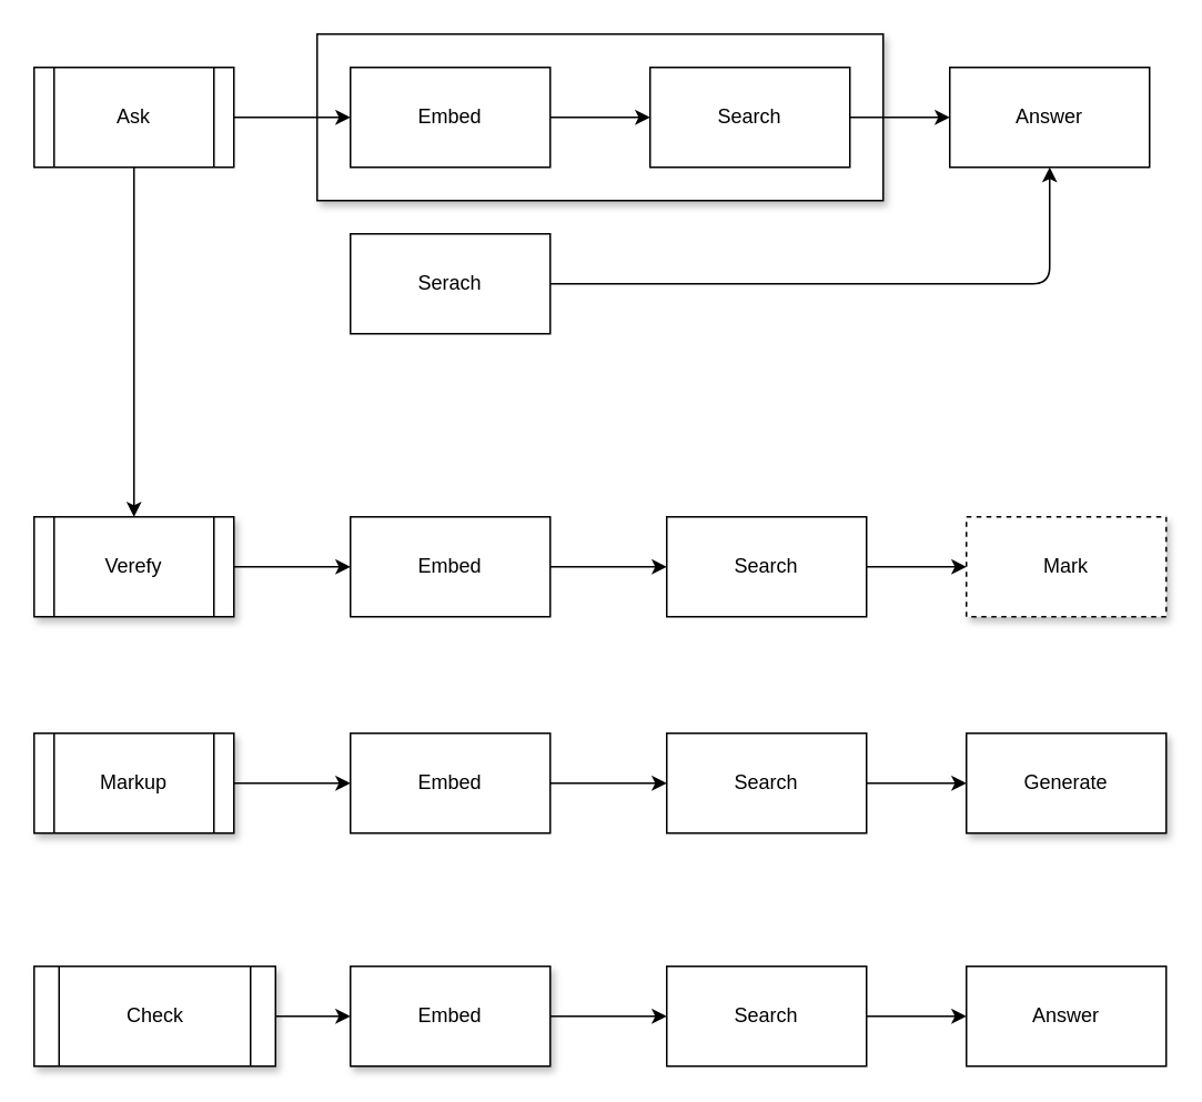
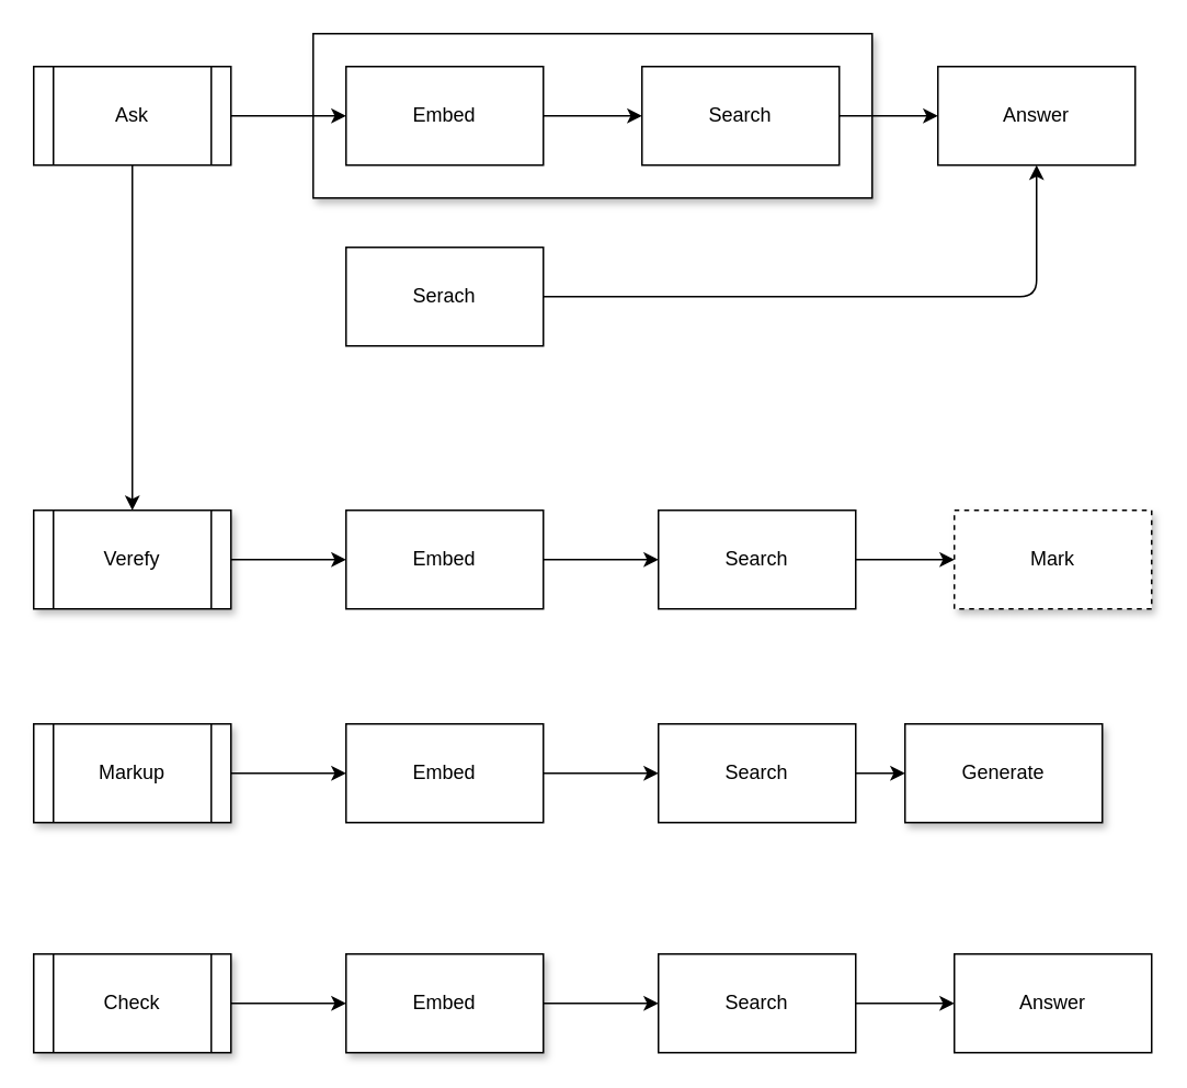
  <mxCell id="0" />
  <mxCell id="1" parent="0" />
  <mxCell id="2" value="" style="rounded=0;whiteSpace=wrap;html=1;shadow=1;" vertex="1" parent="1"><mxGeometry x="190" y="20" width="340" height="100" as="geometry" /></mxCell>
  <mxCell id="3" value="" style="edgeStyle=none;html=1;" edge="1" parent="1" source="5" target="7"><mxGeometry relative="1" as="geometry" /></mxCell>
  <mxCell id="4" style="edgeStyle=orthogonalEdgeStyle;html=1;" edge="1" parent="1" source="5" target="14"><mxGeometry relative="1" as="geometry" /></mxCell>
  <mxCell id="5" value="Ask" style="shape=process;whiteSpace=wrap;html=1;backgroundOutline=1;" vertex="1" parent="1"><mxGeometry x="20" y="40" width="120" height="60" as="geometry" /></mxCell>
  <mxCell id="6" value="" style="edgeStyle=none;html=1;" edge="1" parent="1" source="7" target="9"><mxGeometry relative="1" as="geometry" /></mxCell>
  <mxCell id="7" value="Embed" style="rounded=0;whiteSpace=wrap;html=1;" vertex="1" parent="1"><mxGeometry x="210" y="40" width="120" height="60" as="geometry" /></mxCell>
  <mxCell id="8" value="" style="edgeStyle=none;html=1;" edge="1" parent="1" source="9" target="10"><mxGeometry relative="1" as="geometry" /></mxCell>
  <mxCell id="9" value="Search" style="rounded=0;whiteSpace=wrap;html=1;" vertex="1" parent="1"><mxGeometry x="390" y="40" width="120" height="60" as="geometry" /></mxCell>
  <mxCell id="10" value="Answer" style="rounded=0;whiteSpace=wrap;html=1;" vertex="1" parent="1"><mxGeometry x="570" y="40" width="120" height="60" as="geometry" /></mxCell>
  <mxCell id="11" style="edgeStyle=orthogonalEdgeStyle;html=1;entryX=0.5;entryY=1;entryDx=0;entryDy=0;" edge="1" parent="1" source="12" target="10"><mxGeometry relative="1" as="geometry" /></mxCell>
- <mxCell id="12" value="Serach" style="rounded=0;whiteSpace=wrap;html=1;" vertex="1" parent="1"><mxGeometry x="210" y="140" width="120" height="60" as="geometry" /></mxCell>
+ <mxCell id="12" value="Serach" style="rounded=0;whiteSpace=wrap;html=1;" vertex="1" parent="1"><mxGeometry x="210" y="150" width="120" height="60" as="geometry" /></mxCell>
  <mxCell id="13" value="" style="edgeStyle=orthogonalEdgeStyle;html=1;" edge="1" parent="1" source="14" target="16"><mxGeometry relative="1" as="geometry" /></mxCell>
  <mxCell id="14" value="Verefy" style="shape=process;whiteSpace=wrap;html=1;backgroundOutline=1;shadow=1;" vertex="1" parent="1"><mxGeometry x="20" y="310" width="120" height="60" as="geometry" /></mxCell>
  <mxCell id="15" value="" style="edgeStyle=orthogonalEdgeStyle;html=1;" edge="1" parent="1" source="16" target="18"><mxGeometry relative="1" as="geometry" /></mxCell>
  <mxCell id="16" value="Embed" style="rounded=0;whiteSpace=wrap;html=1;" vertex="1" parent="1"><mxGeometry x="210" y="310" width="120" height="60" as="geometry" /></mxCell>
  <mxCell id="17" value="" style="edgeStyle=orthogonalEdgeStyle;html=1;" edge="1" parent="1" source="18" target="19"><mxGeometry relative="1" as="geometry" /></mxCell>
  <mxCell id="18" value="Search" style="rounded=0;whiteSpace=wrap;html=1;" vertex="1" parent="1"><mxGeometry x="400" y="310" width="120" height="60" as="geometry" /></mxCell>
  <mxCell id="19" value="Mark" style="rounded=0;whiteSpace=wrap;html=1;shadow=1;dashed=1;" vertex="1" parent="1"><mxGeometry x="580" y="310" width="120" height="60" as="geometry" /></mxCell>
  <mxCell id="20" value="" style="edgeStyle=orthogonalEdgeStyle;html=1;" edge="1" parent="1" source="21" target="23"><mxGeometry relative="1" as="geometry" /></mxCell>
  <mxCell id="21" value="Markup" style="shape=process;whiteSpace=wrap;html=1;backgroundOutline=1;shadow=1;" vertex="1" parent="1"><mxGeometry x="20" y="440" width="120" height="60" as="geometry" /></mxCell>
  <mxCell id="22" value="" style="edgeStyle=orthogonalEdgeStyle;html=1;" edge="1" parent="1" source="23" target="25"><mxGeometry relative="1" as="geometry" /></mxCell>
  <mxCell id="23" value="Embed" style="rounded=0;whiteSpace=wrap;html=1;" vertex="1" parent="1"><mxGeometry x="210" y="440" width="120" height="60" as="geometry" /></mxCell>
  <mxCell id="24" value="" style="edgeStyle=orthogonalEdgeStyle;html=1;" edge="1" parent="1" source="25" target="26"><mxGeometry relative="1" as="geometry" /></mxCell>
  <mxCell id="25" value="Search" style="rounded=0;whiteSpace=wrap;html=1;" vertex="1" parent="1"><mxGeometry x="400" y="440" width="120" height="60" as="geometry" /></mxCell>
- <mxCell id="26" value="Generate" style="rounded=0;whiteSpace=wrap;html=1;shadow=1;" vertex="1" parent="1"><mxGeometry x="580" y="440" width="120" height="60" as="geometry" /></mxCell>
+ <mxCell id="26" value="Generate" style="rounded=0;whiteSpace=wrap;html=1;shadow=1;" vertex="1" parent="1"><mxGeometry x="550" y="440" width="120" height="60" as="geometry" /></mxCell>
  <mxCell id="27" value="" style="edgeStyle=orthogonalEdgeStyle;html=1;" edge="1" parent="1" source="28" target="32"><mxGeometry relative="1" as="geometry" /></mxCell>
  <mxCell id="28" value="Embed" style="rounded=0;whiteSpace=wrap;html=1;shadow=1;" vertex="1" parent="1"><mxGeometry x="210" y="580" width="120" height="60" as="geometry" /></mxCell>
  <mxCell id="29" value="" style="edgeStyle=orthogonalEdgeStyle;html=1;" edge="1" parent="1" source="30" target="28"><mxGeometry relative="1" as="geometry" /></mxCell>
- <mxCell id="30" value="Check" style="shape=process;whiteSpace=wrap;html=1;backgroundOutline=1;shadow=1;" vertex="1" parent="1"><mxGeometry x="20" y="580" width="145" height="60" as="geometry" /></mxCell>
+ <mxCell id="30" value="Check" style="shape=process;whiteSpace=wrap;html=1;backgroundOutline=1;shadow=1;" vertex="1" parent="1"><mxGeometry x="20" y="580" width="120" height="60" as="geometry" /></mxCell>
  <mxCell id="31" value="" style="edgeStyle=orthogonalEdgeStyle;html=1;" edge="1" parent="1" source="32" target="33"><mxGeometry relative="1" as="geometry" /></mxCell>
  <mxCell id="32" value="Search" style="rounded=0;whiteSpace=wrap;html=1;" vertex="1" parent="1"><mxGeometry x="400" y="580" width="120" height="60" as="geometry" /></mxCell>
  <mxCell id="33" value="Answer" style="rounded=0;whiteSpace=wrap;html=1;" vertex="1" parent="1"><mxGeometry x="580" y="580" width="120" height="60" as="geometry" /></mxCell>
